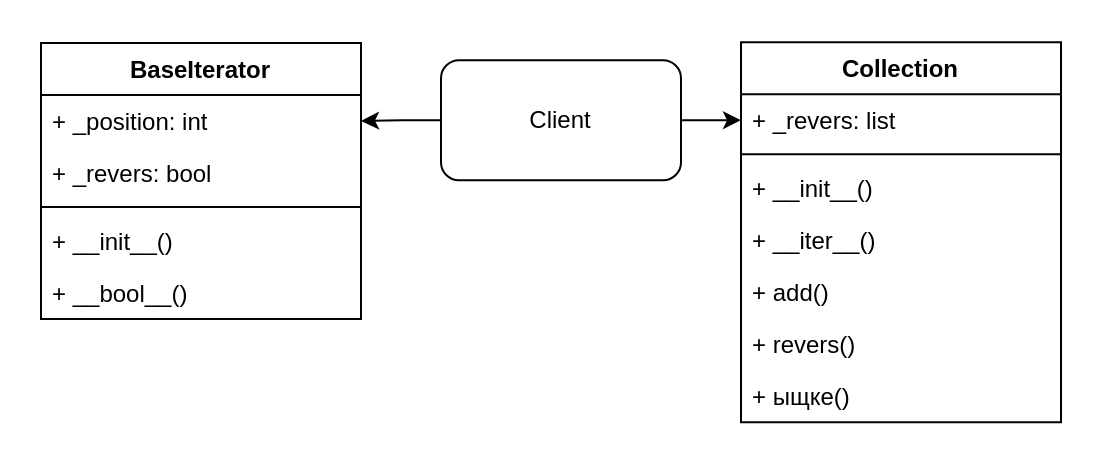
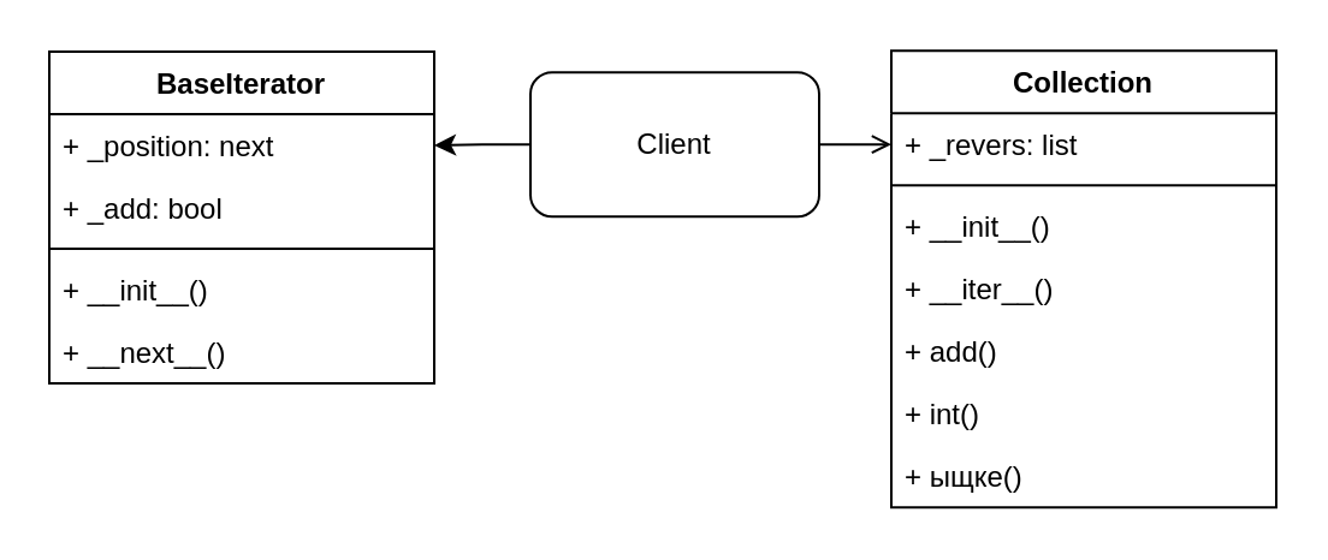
  <mxCell id="0" />
  <mxCell id="1" parent="0" />
- <mxCell id="2" value="" style="edgeStyle=orthogonalEdgeStyle;rounded=0;orthogonalLoop=1;jettySize=auto;html=1;entryX=0;entryY=0.5;entryDx=0;entryDy=0;" parent="1" source="4" target="12" edge="1"><mxGeometry relative="1" as="geometry" /></mxCell>
+ <mxCell id="2" value="" style="edgeStyle=orthogonalEdgeStyle;rounded=0;orthogonalLoop=1;jettySize=auto;html=1;entryX=0;entryY=0.5;entryDx=0;entryDy=0;endArrow=open;" parent="1" source="4" target="12" edge="1"><mxGeometry relative="1" as="geometry" /></mxCell>
  <mxCell id="3" value="" style="edgeStyle=orthogonalEdgeStyle;rounded=0;orthogonalLoop=1;jettySize=auto;html=1;entryX=1;entryY=0.5;entryDx=0;entryDy=0;" parent="1" source="4" target="6" edge="1"><mxGeometry relative="1" as="geometry" /></mxCell>
  <mxCell id="4" value="Client" style="rounded=1;whiteSpace=wrap;html=1;" parent="1" vertex="1"><mxGeometry x="220" y="29.61" width="120" height="60" as="geometry" /></mxCell>
  <mxCell id="5" value="BaseIterator" style="swimlane;fontStyle=1;align=center;verticalAlign=top;childLayout=stackLayout;horizontal=1;startSize=26;horizontalStack=0;resizeParent=1;resizeParentMax=0;resizeLast=0;collapsible=1;marginBottom=0;" parent="1" vertex="1"><mxGeometry x="20" y="21" width="160" height="138" as="geometry" /></mxCell>
- <mxCell id="6" value="+ _position: int" style="text;strokeColor=none;fillColor=none;align=left;verticalAlign=top;spacingLeft=4;spacingRight=4;overflow=hidden;rotatable=0;points=[[0,0.5],[1,0.5]];portConstraint=eastwest;" parent="5" vertex="1"><mxGeometry y="26" width="160" height="26" as="geometry" /></mxCell>
- <mxCell id="7" value="+ _revers: bool  " style="text;strokeColor=none;fillColor=none;align=left;verticalAlign=top;spacingLeft=4;spacingRight=4;overflow=hidden;rotatable=0;points=[[0,0.5],[1,0.5]];portConstraint=eastwest;" parent="5" vertex="1"><mxGeometry y="52" width="160" height="26" as="geometry" /></mxCell>
+ <mxCell id="6" value="+ _position: next" style="text;strokeColor=none;fillColor=none;align=left;verticalAlign=top;spacingLeft=4;spacingRight=4;overflow=hidden;rotatable=0;points=[[0,0.5],[1,0.5]];portConstraint=eastwest;" parent="5" vertex="1"><mxGeometry y="26" width="160" height="26" as="geometry" /></mxCell>
+ <mxCell id="7" value="+ _add: bool  " style="text;strokeColor=none;fillColor=none;align=left;verticalAlign=top;spacingLeft=4;spacingRight=4;overflow=hidden;rotatable=0;points=[[0,0.5],[1,0.5]];portConstraint=eastwest;" parent="5" vertex="1"><mxGeometry y="52" width="160" height="26" as="geometry" /></mxCell>
  <mxCell id="8" value="" style="line;strokeWidth=1;fillColor=none;align=left;verticalAlign=middle;spacingTop=-1;spacingLeft=3;spacingRight=3;rotatable=0;labelPosition=right;points=[];portConstraint=eastwest;" parent="5" vertex="1"><mxGeometry y="78" width="160" height="8" as="geometry" /></mxCell>
  <mxCell id="9" value="+ __init__()" style="text;strokeColor=none;fillColor=none;align=left;verticalAlign=top;spacingLeft=4;spacingRight=4;overflow=hidden;rotatable=0;points=[[0,0.5],[1,0.5]];portConstraint=eastwest;" parent="5" vertex="1"><mxGeometry y="86" width="160" height="26" as="geometry" /></mxCell>
- <mxCell id="10" value="+ __bool__()" style="text;strokeColor=none;fillColor=none;align=left;verticalAlign=top;spacingLeft=4;spacingRight=4;overflow=hidden;rotatable=0;points=[[0,0.5],[1,0.5]];portConstraint=eastwest;" parent="5" vertex="1"><mxGeometry y="112" width="160" height="26" as="geometry" /></mxCell>
+ <mxCell id="10" value="+ __next__()" style="text;strokeColor=none;fillColor=none;align=left;verticalAlign=top;spacingLeft=4;spacingRight=4;overflow=hidden;rotatable=0;points=[[0,0.5],[1,0.5]];portConstraint=eastwest;" parent="5" vertex="1"><mxGeometry y="112" width="160" height="26" as="geometry" /></mxCell>
  <mxCell id="11" value="Collection" style="swimlane;fontStyle=1;align=center;verticalAlign=top;childLayout=stackLayout;horizontal=1;startSize=26;horizontalStack=0;resizeParent=1;resizeParentMax=0;resizeLast=0;collapsible=1;marginBottom=0;" parent="1" vertex="1"><mxGeometry x="370" y="20.61" width="160" height="190" as="geometry" /></mxCell>
  <mxCell id="12" value="+ _revers: list " style="text;strokeColor=none;fillColor=none;align=left;verticalAlign=top;spacingLeft=4;spacingRight=4;overflow=hidden;rotatable=0;points=[[0,0.5],[1,0.5]];portConstraint=eastwest;" parent="11" vertex="1"><mxGeometry y="26" width="160" height="26" as="geometry" /></mxCell>
  <mxCell id="13" value="" style="line;strokeWidth=1;fillColor=none;align=left;verticalAlign=middle;spacingTop=-1;spacingLeft=3;spacingRight=3;rotatable=0;labelPosition=right;points=[];portConstraint=eastwest;" parent="11" vertex="1"><mxGeometry y="52" width="160" height="8" as="geometry" /></mxCell>
  <mxCell id="14" value="+ __init__()" style="text;strokeColor=none;fillColor=none;align=left;verticalAlign=top;spacingLeft=4;spacingRight=4;overflow=hidden;rotatable=0;points=[[0,0.5],[1,0.5]];portConstraint=eastwest;" parent="11" vertex="1"><mxGeometry y="60" width="160" height="26" as="geometry" /></mxCell>
  <mxCell id="15" value="+ __iter__()" style="text;strokeColor=none;fillColor=none;align=left;verticalAlign=top;spacingLeft=4;spacingRight=4;overflow=hidden;rotatable=0;points=[[0,0.5],[1,0.5]];portConstraint=eastwest;" parent="11" vertex="1"><mxGeometry y="86" width="160" height="26" as="geometry" /></mxCell>
  <mxCell id="16" value="+ add()" style="text;strokeColor=none;fillColor=none;align=left;verticalAlign=top;spacingLeft=4;spacingRight=4;overflow=hidden;rotatable=0;points=[[0,0.5],[1,0.5]];portConstraint=eastwest;" parent="11" vertex="1"><mxGeometry y="112" width="160" height="26" as="geometry" /></mxCell>
- <mxCell id="17" value="+ revers()" style="text;strokeColor=none;fillColor=none;align=left;verticalAlign=top;spacingLeft=4;spacingRight=4;overflow=hidden;rotatable=0;points=[[0,0.5],[1,0.5]];portConstraint=eastwest;" parent="11" vertex="1"><mxGeometry y="138" width="160" height="26" as="geometry" /></mxCell>
+ <mxCell id="17" value="+ int()" style="text;strokeColor=none;fillColor=none;align=left;verticalAlign=top;spacingLeft=4;spacingRight=4;overflow=hidden;rotatable=0;points=[[0,0.5],[1,0.5]];portConstraint=eastwest;" parent="11" vertex="1"><mxGeometry y="138" width="160" height="26" as="geometry" /></mxCell>
  <mxCell id="18" value="+ ыщке()" style="text;strokeColor=none;fillColor=none;align=left;verticalAlign=top;spacingLeft=4;spacingRight=4;overflow=hidden;rotatable=0;points=[[0,0.5],[1,0.5]];portConstraint=eastwest;" parent="11" vertex="1"><mxGeometry y="164" width="160" height="26" as="geometry" /></mxCell>
